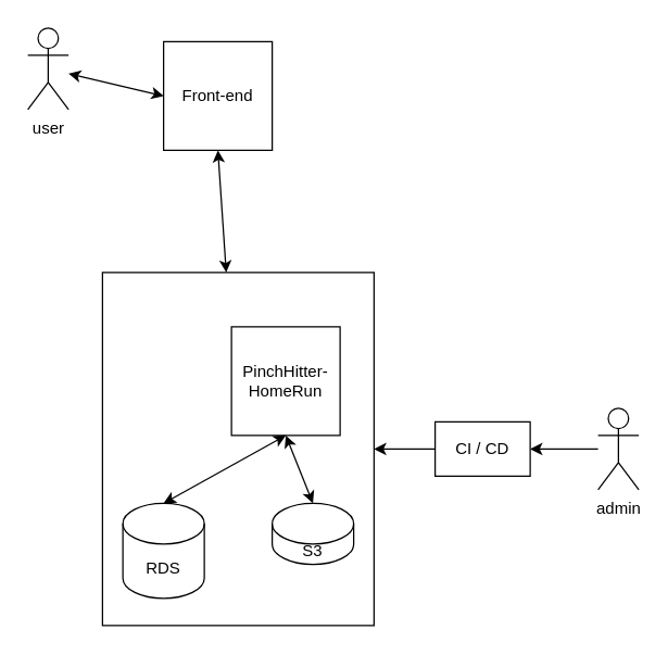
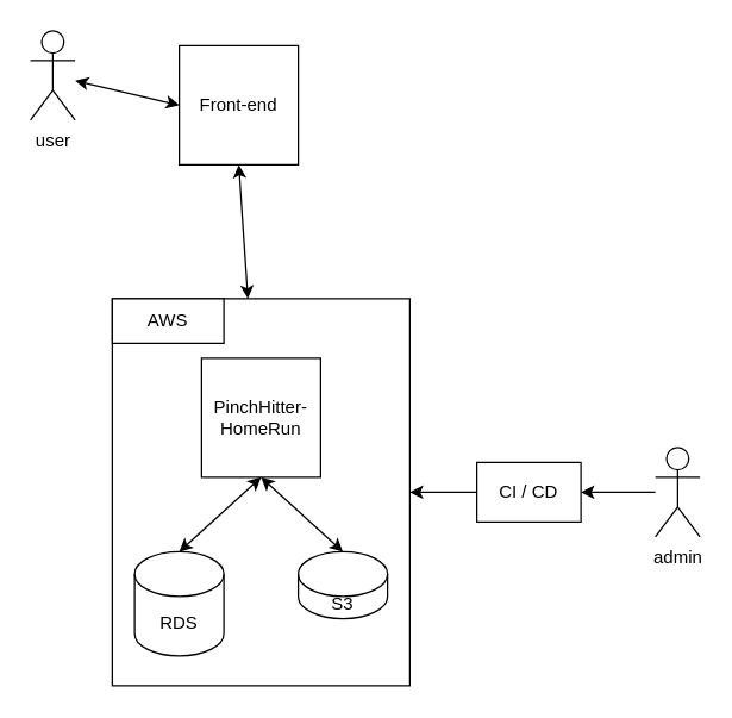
  <mxCell id="0" />
  <mxCell id="1" parent="0" />
  <mxCell id="2" value="" style="rounded=0;whiteSpace=wrap;html=1;" vertex="1" parent="1"><mxGeometry x="75" y="200" width="200" height="260" as="geometry" /></mxCell>
  <mxCell id="3" value="user" style="shape=umlActor;verticalLabelPosition=bottom;verticalAlign=top;html=1;outlineConnect=0;" vertex="1" parent="1"><mxGeometry x="20" y="20" width="30" height="60" as="geometry" /></mxCell>
  <mxCell id="4" value="RDS" style="shape=cylinder3;whiteSpace=wrap;html=1;boundedLbl=1;backgroundOutline=1;size=15;" vertex="1" parent="1"><mxGeometry x="90" y="370" width="60" height="70" as="geometry" /></mxCell>
  <mxCell id="5" value="admin" style="shape=umlActor;verticalLabelPosition=bottom;verticalAlign=top;html=1;outlineConnect=0;" vertex="1" parent="1"><mxGeometry x="440" y="300" width="30" height="60" as="geometry" /></mxCell>
- <mxCell id="6" value="PinchHitter-HomeRun" style="whiteSpace=wrap;html=1;aspect=fixed;" vertex="1" parent="1"><mxGeometry x="170" y="240" width="80" height="80" as="geometry" /></mxCell>
+ <mxCell id="6" value="PinchHitter-HomeRun" style="whiteSpace=wrap;html=1;aspect=fixed;" vertex="1" parent="1"><mxGeometry x="135" y="240" width="80" height="80" as="geometry" /></mxCell>
  <mxCell id="7" value="Front-end" style="whiteSpace=wrap;html=1;aspect=fixed;" vertex="1" parent="1"><mxGeometry x="120" y="30" width="80" height="80" as="geometry" /></mxCell>
  <mxCell id="8" value="" style="endArrow=classic;startArrow=classic;html=1;entryX=0;entryY=0.5;entryDx=0;entryDy=0;" edge="1" parent="1" source="3" target="7"><mxGeometry width="50" height="50" relative="1" as="geometry"><mxPoint x="510" y="410" as="sourcePoint" /><mxPoint x="560" y="360" as="targetPoint" /></mxGeometry></mxCell>
  <mxCell id="9" value="" style="endArrow=classic;startArrow=classic;html=1;entryX=0.5;entryY=1;entryDx=0;entryDy=0;" edge="1" parent="1" source="2" target="7"><mxGeometry width="50" height="50" relative="1" as="geometry"><mxPoint x="510" y="410" as="sourcePoint" /><mxPoint x="560" y="360" as="targetPoint" /></mxGeometry></mxCell>
  <mxCell id="10" value="" style="endArrow=classic;startArrow=classic;html=1;entryX=0.5;entryY=1;entryDx=0;entryDy=0;exitX=0.5;exitY=0;exitDx=0;exitDy=0;exitPerimeter=0;" edge="1" parent="1" source="4" target="6"><mxGeometry width="50" height="50" relative="1" as="geometry"><mxPoint x="185" y="210" as="sourcePoint" /><mxPoint x="185" y="110" as="targetPoint" /></mxGeometry></mxCell>
  <mxCell id="11" value="" style="endArrow=classic;html=1;" edge="1" parent="1" source="5" target="13"><mxGeometry width="50" height="50" relative="1" as="geometry"><mxPoint x="480" y="400" as="sourcePoint" /><mxPoint x="330" y="320" as="targetPoint" /></mxGeometry></mxCell>
+ <mxCell id="12" value="AWS" style="rounded=0;whiteSpace=wrap;html=1;" vertex="1" parent="1"><mxGeometry x="75" y="200" width="75" height="30" as="geometry" /></mxCell>
  <mxCell id="13" value="CI / CD" style="rounded=0;whiteSpace=wrap;html=1;" vertex="1" parent="1"><mxGeometry x="320" y="310" width="70" height="40" as="geometry" /></mxCell>
  <mxCell id="14" value="" style="endArrow=classic;html=1;exitX=0;exitY=0.5;exitDx=0;exitDy=0;entryX=1;entryY=0.5;entryDx=0;entryDy=0;" edge="1" parent="1" source="13" target="2"><mxGeometry width="50" height="50" relative="1" as="geometry"><mxPoint x="530" y="380" as="sourcePoint" /><mxPoint x="580" y="330" as="targetPoint" /></mxGeometry></mxCell>
  <mxCell id="15" value="S3" style="shape=cylinder3;whiteSpace=wrap;html=1;boundedLbl=1;backgroundOutline=1;size=15;" vertex="1" parent="1"><mxGeometry x="200" y="370" width="60" height="45" as="geometry" /></mxCell>
  <mxCell id="16" value="" style="endArrow=classic;startArrow=classic;html=1;exitX=0.5;exitY=0;exitDx=0;exitDy=0;exitPerimeter=0;entryX=0.5;entryY=1;entryDx=0;entryDy=0;" edge="1" parent="1" source="15" target="6"><mxGeometry width="50" height="50" relative="1" as="geometry"><mxPoint x="530" y="360" as="sourcePoint" /><mxPoint x="580" y="310" as="targetPoint" /></mxGeometry></mxCell>
